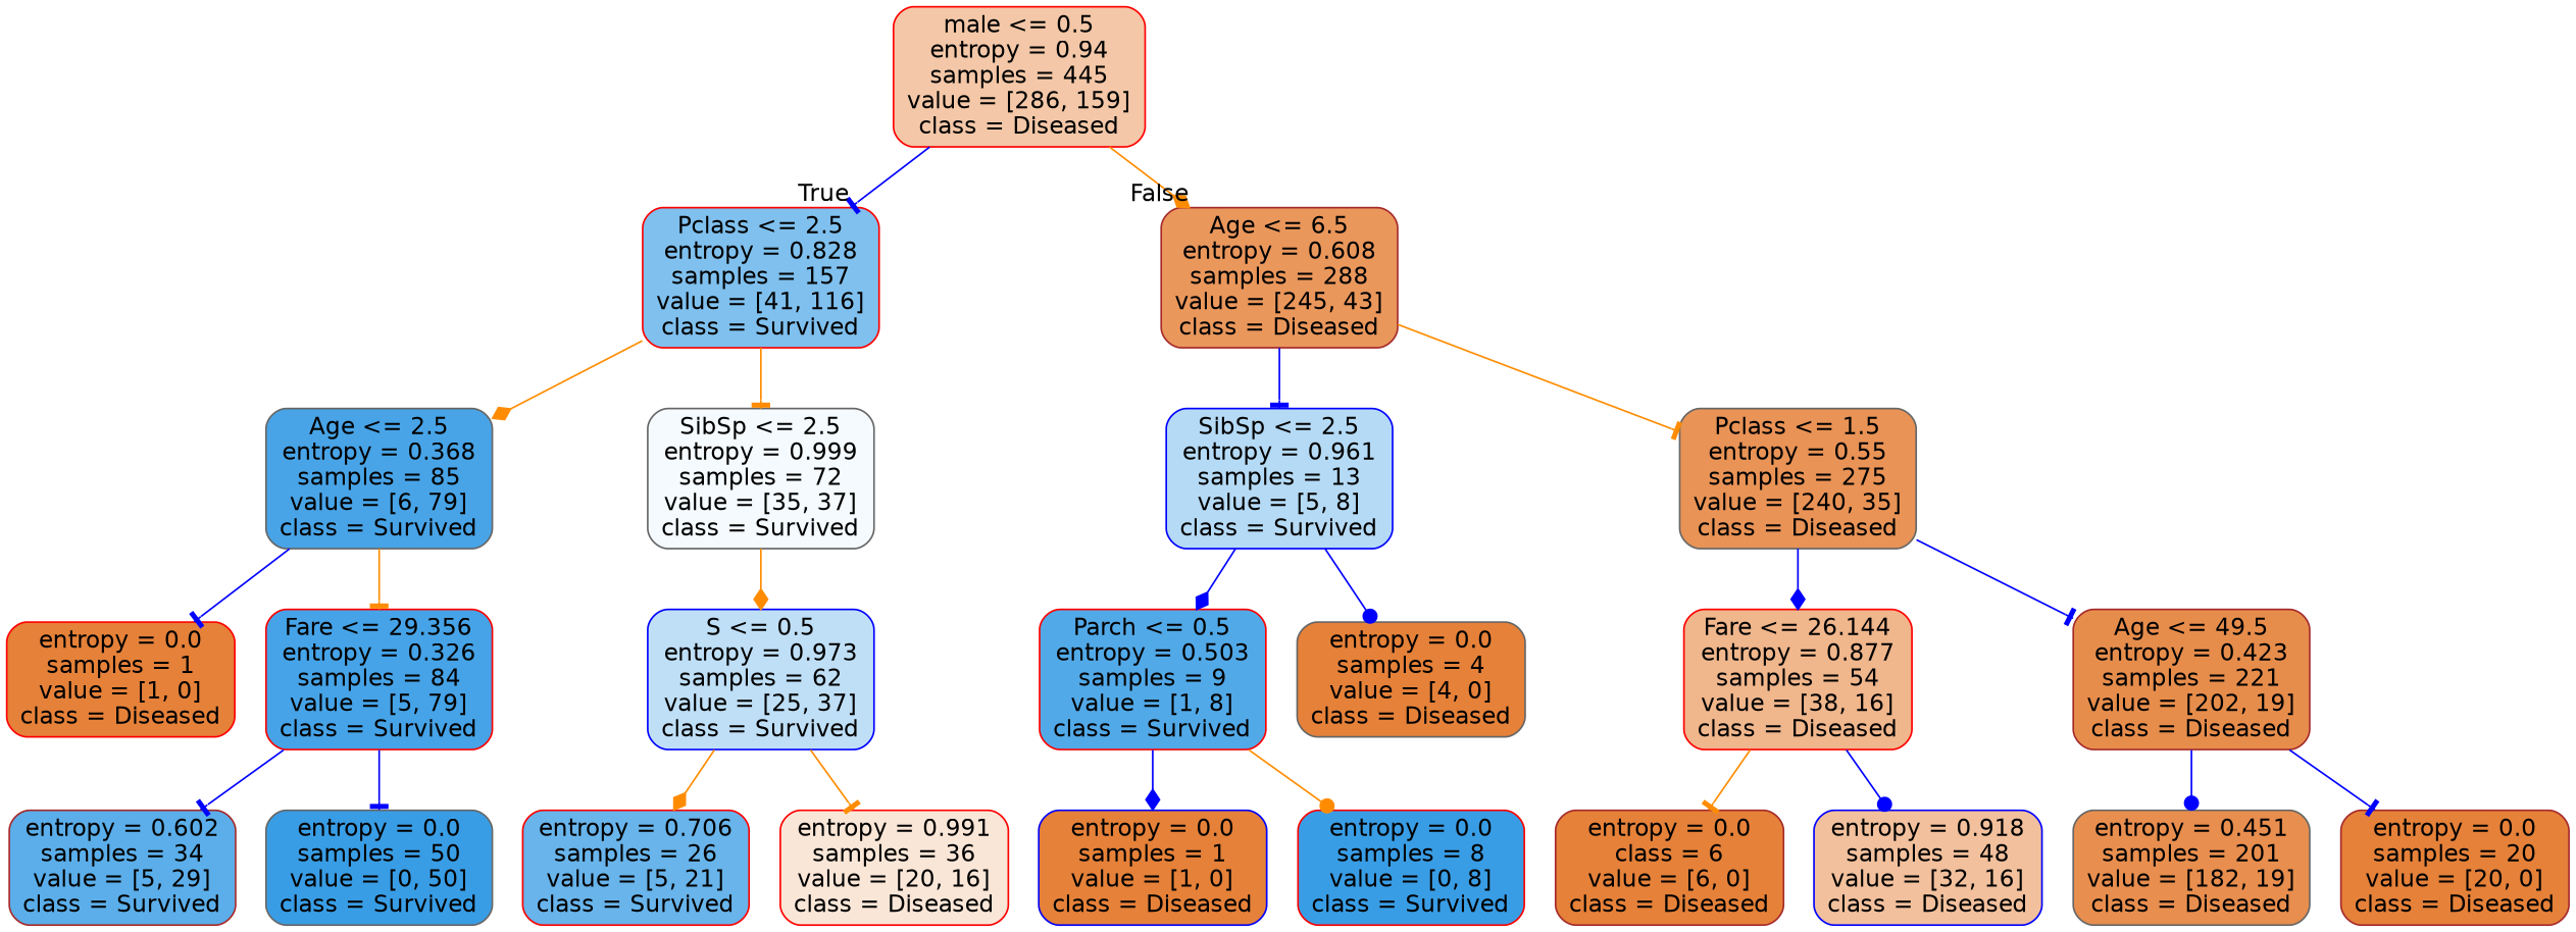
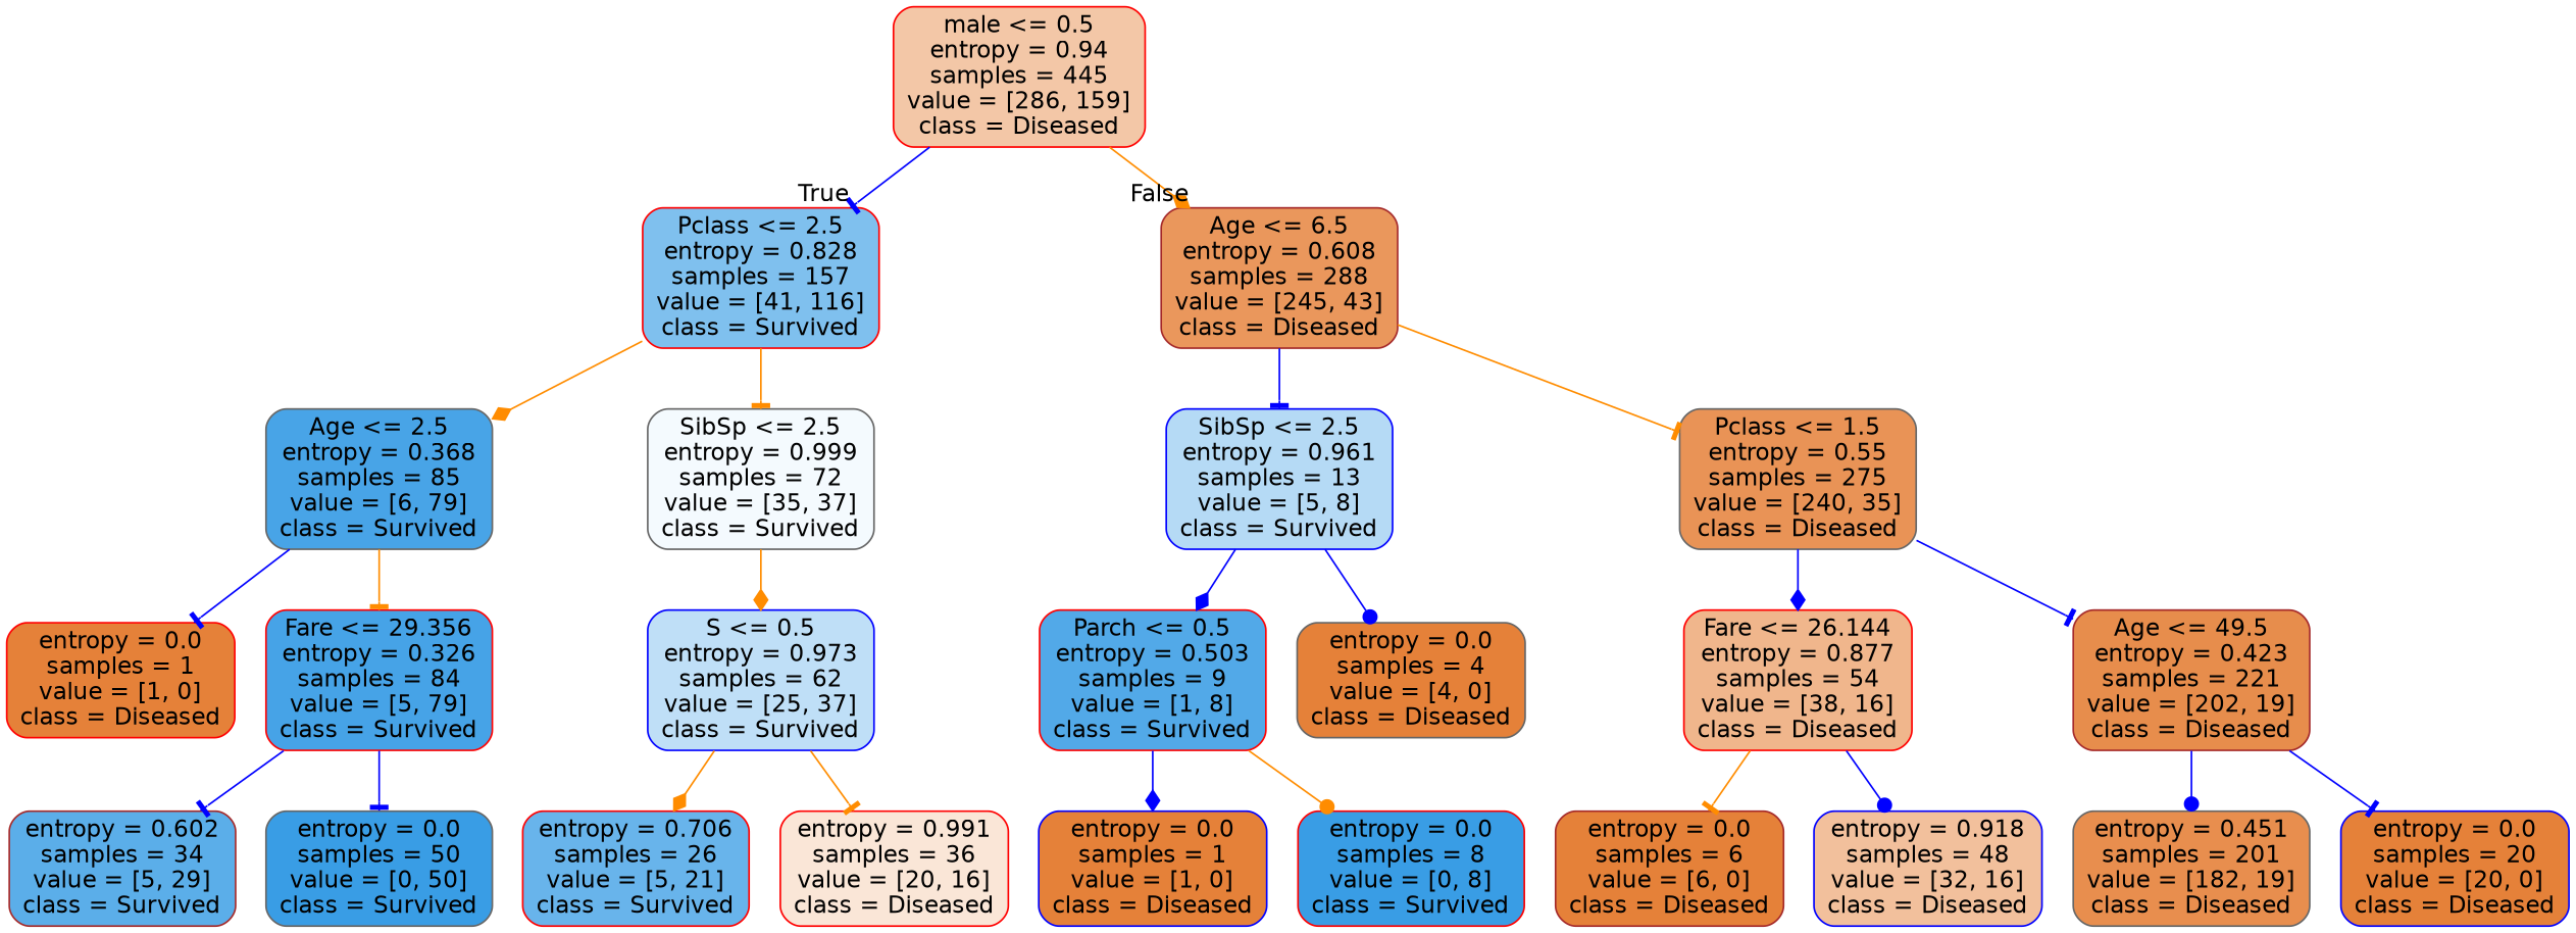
  digraph {
    node [color=red fillcolor="#e58139" fontname=helvetica shape=box style="filled, rounded"]
    edge [arrowhead=tee color=blue fontname=helvetica]
    n1 [fillcolor="#f3c7a7" label="male <= 0.5\nentropy = 0.94\nsamples = 445\nvalue = [286, 159]\nclass = Diseased"]
    n2 [fillcolor="#7fc0ee" label="Pclass <= 2.5\nentropy = 0.828\nsamples = 157\nvalue = [41, 116]\nclass = Survived"]
    n3 [color=brown fillcolor="#ea975c" label="Age <= 6.5\nentropy = 0.608\nsamples = 288\nvalue = [245, 43]\nclass = Diseased"]
    n4 [color=gray40 fillcolor="#48a4e7" label="Age <= 2.5\nentropy = 0.368\nsamples = 85\nvalue = [6, 79]\nclass = Survived"]
    n5 [color=gray40 fillcolor="#f4fafe" label="SibSp <= 2.5\nentropy = 0.999\nsamples = 72\nvalue = [35, 37]\nclass = Survived"]
    n6 [color=blue fillcolor="#b5daf5" label="SibSp <= 2.5\nentropy = 0.961\nsamples = 13\nvalue = [5, 8]\nclass = Survived"]
    n7 [color=gray40 fillcolor="#e99356" label="Pclass <= 1.5\nentropy = 0.55\nsamples = 275\nvalue = [240, 35]\nclass = Diseased"]
    n8 [label="entropy = 0.0\nsamples = 1\nvalue = [1, 0]\nclass = Diseased"]
    n9 [fillcolor="#46a3e7" label="Fare <= 29.356\nentropy = 0.326\nsamples = 84\nvalue = [5, 79]\nclass = Survived"]
    n10 [color=blue fillcolor="#bfdff7" label="S <= 0.5\nentropy = 0.973\nsamples = 62\nvalue = [25, 37]\nclass = Survived"]
    n11 [color=brown fillcolor="#5baee9" label="entropy = 0.602\nsamples = 34\nvalue = [5, 29]\nclass = Survived"]
    n12 [color=gray40 fillcolor="#399de5" label="entropy = 0.0\nsamples = 50\nvalue = [0, 50]\nclass = Survived"]
    n13 [fillcolor="#68b4eb" label="entropy = 0.706\nsamples = 26\nvalue = [5, 21]\nclass = Survived"]
    n14 [fillcolor="#fae6d7" label="entropy = 0.991\nsamples = 36\nvalue = [20, 16]\nclass = Diseased"]
    n15 [fillcolor="#52a9e8" label="Parch <= 0.5\nentropy = 0.503\nsamples = 9\nvalue = [1, 8]\nclass = Survived"]
    n16 [color=gray40 label="entropy = 0.0\nsamples = 4\nvalue = [4, 0]\nclass = Diseased"]
    n17 [fillcolor="#f0b68c" label="Fare <= 26.144\nentropy = 0.877\nsamples = 54\nvalue = [38, 16]\nclass = Diseased"]
    n18 [color=brown fillcolor="#e78d4c" label="Age <= 49.5\nentropy = 0.423\nsamples = 221\nvalue = [202, 19]\nclass = Diseased"]
    n19 [color=blue label="entropy = 0.0\nsamples = 1\nvalue = [1, 0]\nclass = Diseased"]
    n20 [fillcolor="#399de5" label="entropy = 0.0\nsamples = 8\nvalue = [0, 8]\nclass = Survived"]
-   n21 [color=brown label="entropy = 0.0\nclass = 6\nvalue = [6, 0]\nclass = Diseased"]
+   n21 [color=brown label="entropy = 0.0\nsamples = 6\nvalue = [6, 0]\nclass = Diseased"]
    n22 [color=blue fillcolor="#f2c09c" label="entropy = 0.918\nsamples = 48\nvalue = [32, 16]\nclass = Diseased"]
    n23 [color=gray40 fillcolor="#e88e4e" label="entropy = 0.451\nsamples = 201\nvalue = [182, 19]\nclass = Diseased"]
-   n24 [color=brown label="entropy = 0.0\nsamples = 20\nvalue = [20, 0]\nclass = Diseased"]
+   n24 [color=blue label="entropy = 0.0\nsamples = 20\nvalue = [20, 0]\nclass = Diseased"]
    n1 -> n2 [headlabel=True labelangle=45 labeldistance=2.5]
    n1 -> n3 [arrowhead=diamond color=darkorange headlabel=False labelangle=-45 labeldistance=2.5]
    n2 -> n4 [arrowhead=diamond color=darkorange]
    n2 -> n5 [color=darkorange]
    n3 -> n6
    n3 -> n7 [color=darkorange]
    n4 -> n8
    n4 -> n9 [color=darkorange]
    n5 -> n10 [arrowhead=diamond color=darkorange]
    n6 -> n15 [arrowhead=diamond]
    n6 -> n16 [arrowhead=dot]
    n7 -> n17 [arrowhead=diamond]
    n7 -> n18
    n9 -> n11
    n9 -> n12
    n10 -> n13 [arrowhead=diamond color=darkorange]
    n10 -> n14 [color=darkorange]
    n15 -> n19 [arrowhead=diamond]
    n15 -> n20 [arrowhead=dot color=darkorange]
    n17 -> n21 [color=darkorange]
    n17 -> n22 [arrowhead=dot]
    n18 -> n23 [arrowhead=dot]
    n18 -> n24
  }
